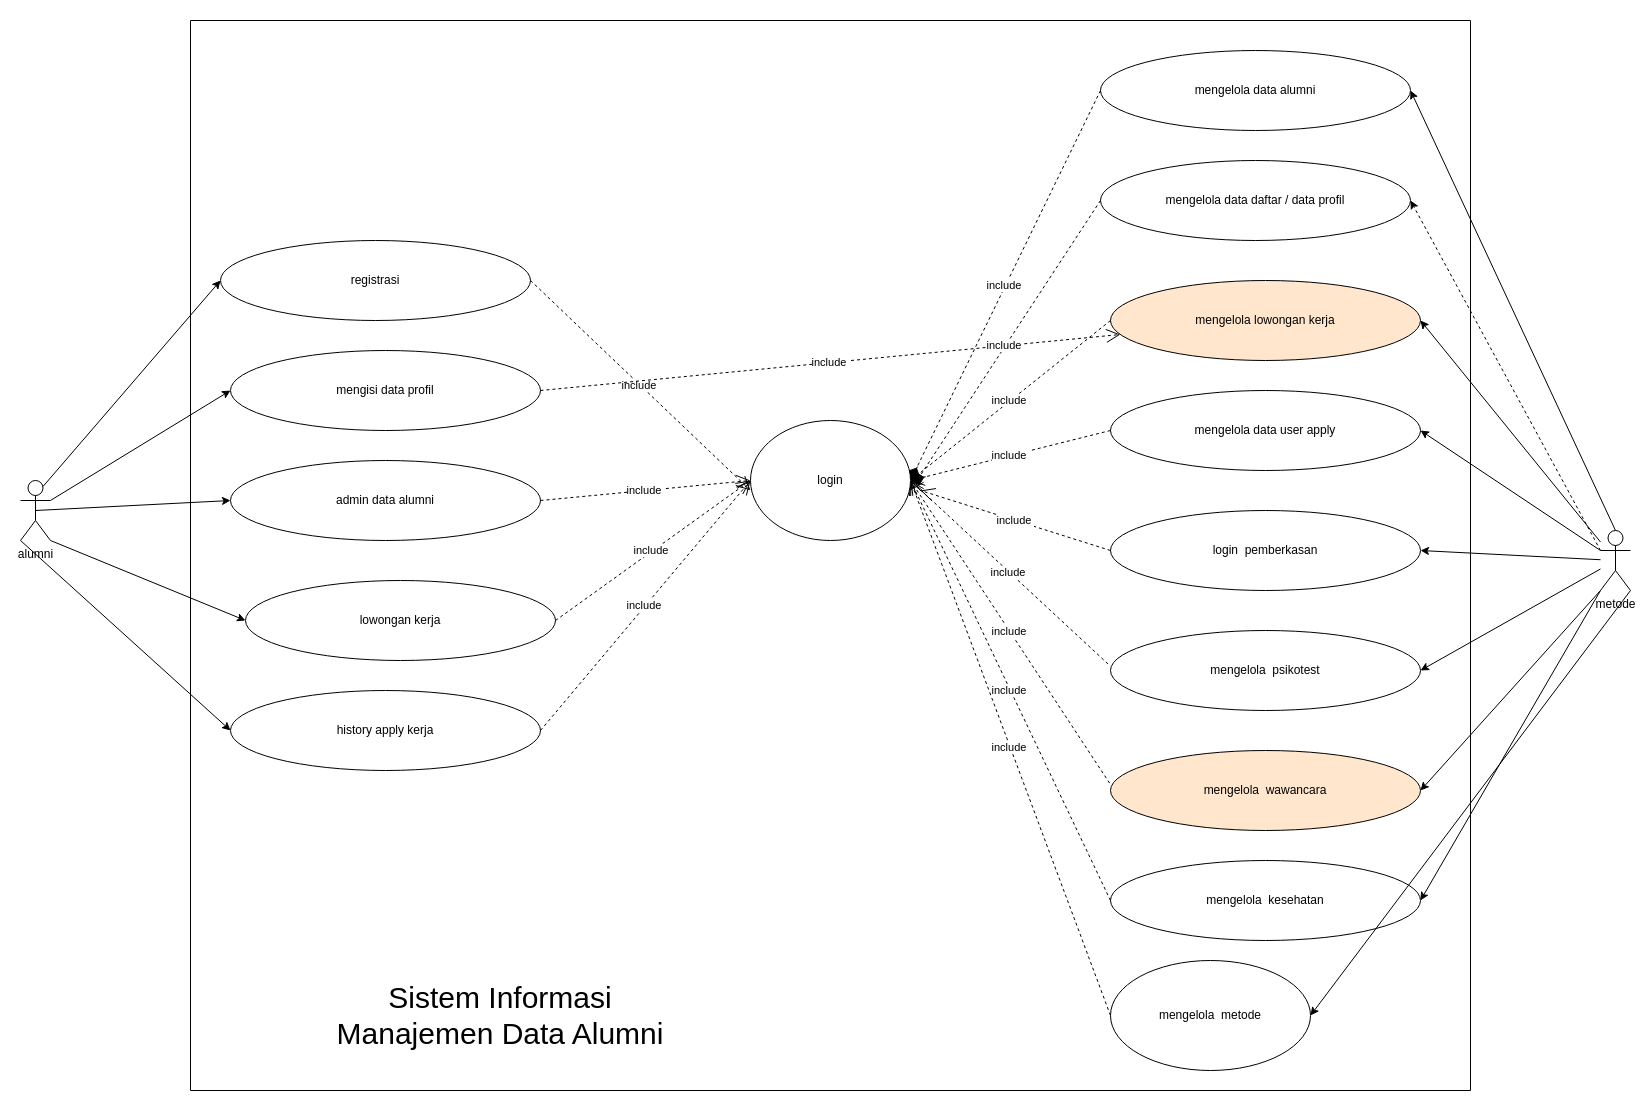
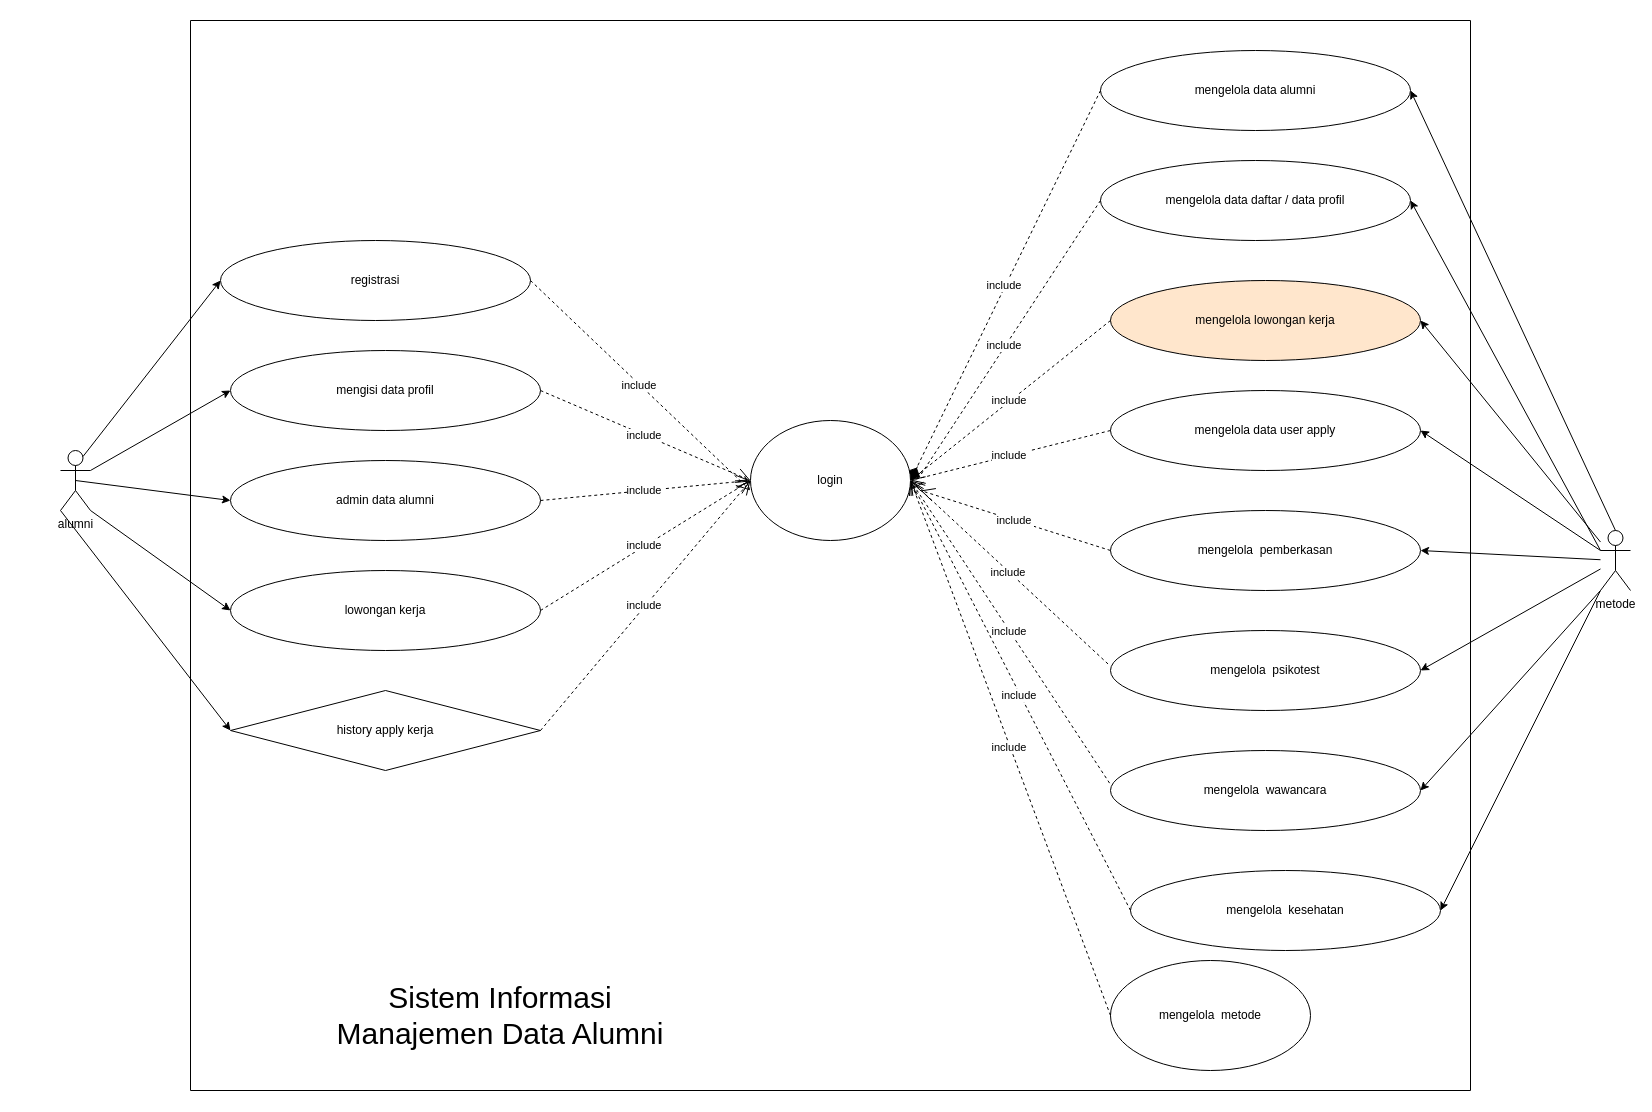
  <mxCell id="0" />
  <mxCell id="1" parent="0" />
  <mxCell id="2" value="registrasi" style="ellipse;whiteSpace=wrap;html=1;" parent="1" vertex="1"><mxGeometry x="220" y="240" width="310" height="80" as="geometry" /></mxCell>
- <mxCell id="3" value="alumni" style="shape=umlActor;verticalLabelPosition=bottom;verticalAlign=top;html=1;outlineConnect=0;" parent="1" vertex="1"><mxGeometry x="20" y="480" width="30" height="60" as="geometry" /></mxCell>
+ <mxCell id="3" value="alumni" style="shape=umlActor;verticalLabelPosition=bottom;verticalAlign=top;html=1;outlineConnect=0;" parent="1" vertex="1"><mxGeometry x="60" y="450" width="30" height="60" as="geometry" /></mxCell>
  <mxCell id="4" value="admin data alumni" style="ellipse;whiteSpace=wrap;html=1;" parent="1" vertex="1"><mxGeometry x="230" y="460" width="310" height="80" as="geometry" /></mxCell>
- <mxCell id="5" value="lowongan kerja" style="ellipse;whiteSpace=wrap;html=1;" parent="1" vertex="1"><mxGeometry x="245" y="580" width="310" height="80" as="geometry" /></mxCell>
- <mxCell id="6" value="history apply kerja" style="ellipse;whiteSpace=wrap;html=1;" parent="1" vertex="1"><mxGeometry x="230" y="690" width="310" height="80" as="geometry" /></mxCell>
+ <mxCell id="5" value="lowongan kerja" style="ellipse;whiteSpace=wrap;html=1;" parent="1" vertex="1"><mxGeometry x="230" y="570" width="310" height="80" as="geometry" /></mxCell>
+ <mxCell id="6" value="history apply kerja" style="rhombus;whiteSpace=wrap;html=1;" parent="1" vertex="1"><mxGeometry x="230" y="690" width="310" height="80" as="geometry" /></mxCell>
  <mxCell id="7" value="mengisi data profil" style="ellipse;whiteSpace=wrap;html=1;" parent="1" vertex="1"><mxGeometry x="230" y="350" width="310" height="80" as="geometry" /></mxCell>
  <mxCell id="8" value="mengelola data alumni" style="ellipse;whiteSpace=wrap;html=1;" parent="1" vertex="1"><mxGeometry x="1100" y="50" width="310" height="80" as="geometry" /></mxCell>
  <mxCell id="9" value="mengelola data daftar / data profil" style="ellipse;whiteSpace=wrap;html=1;" parent="1" vertex="1"><mxGeometry x="1100" y="160" width="310" height="80" as="geometry" /></mxCell>
  <mxCell id="10" value="mengelola lowongan kerja" style="ellipse;whiteSpace=wrap;html=1;fillColor=#ffe6cc;" parent="1" vertex="1"><mxGeometry x="1110" y="280" width="310" height="80" as="geometry" /></mxCell>
  <mxCell id="11" value="mengelola data user apply" style="ellipse;whiteSpace=wrap;html=1;" parent="1" vertex="1"><mxGeometry x="1110" y="390" width="310" height="80" as="geometry" /></mxCell>
- <mxCell id="12" value="login&amp;nbsp; pemberkasan" style="ellipse;whiteSpace=wrap;html=1;" parent="1" vertex="1"><mxGeometry x="1110" y="510" width="310" height="80" as="geometry" /></mxCell>
+ <mxCell id="12" value="mengelola&amp;nbsp; pemberkasan" style="ellipse;whiteSpace=wrap;html=1;" parent="1" vertex="1"><mxGeometry x="1110" y="510" width="310" height="80" as="geometry" /></mxCell>
  <mxCell id="13" value="mengelola&amp;nbsp;&amp;nbsp;psikotest" style="ellipse;whiteSpace=wrap;html=1;" parent="1" vertex="1"><mxGeometry x="1110" y="630" width="310" height="80" as="geometry" /></mxCell>
- <mxCell id="14" value="mengelola&amp;nbsp;&amp;nbsp;wawancara" style="ellipse;whiteSpace=wrap;html=1;fillColor=#ffe6cc;" parent="1" vertex="1"><mxGeometry x="1110" y="750" width="310" height="80" as="geometry" /></mxCell>
- <mxCell id="15" value="mengelola&amp;nbsp;&amp;nbsp;kesehatan" style="ellipse;whiteSpace=wrap;html=1;" parent="1" vertex="1"><mxGeometry x="1110" y="860" width="310" height="80" as="geometry" /></mxCell>
+ <mxCell id="14" value="mengelola&amp;nbsp;&amp;nbsp;wawancara" style="ellipse;whiteSpace=wrap;html=1;" parent="1" vertex="1"><mxGeometry x="1110" y="750" width="310" height="80" as="geometry" /></mxCell>
+ <mxCell id="15" value="mengelola&amp;nbsp;&amp;nbsp;kesehatan" style="ellipse;whiteSpace=wrap;html=1;" parent="1" vertex="1"><mxGeometry x="1130" y="870" width="310" height="80" as="geometry" /></mxCell>
  <mxCell id="16" value="mengelola&amp;nbsp;&amp;nbsp;metode" style="ellipse;whiteSpace=wrap;html=1;" parent="1" vertex="1"><mxGeometry x="1110" y="960" width="200" height="110" as="geometry" /></mxCell>
  <mxCell id="17" value="metode" style="shape=umlActor;verticalLabelPosition=bottom;verticalAlign=top;html=1;outlineConnect=0;" parent="1" vertex="1"><mxGeometry x="1600" y="530" width="30" height="60" as="geometry" /></mxCell>
  <mxCell id="18" value="" style="endArrow=classic;html=1;rounded=0;entryX=0;entryY=0.5;entryDx=0;entryDy=0;exitX=0.75;exitY=0.1;exitDx=0;exitDy=0;exitPerimeter=0;" parent="1" source="3" target="2" edge="1"><mxGeometry width="50" height="50" relative="1" as="geometry"><mxPoint x="50" y="540" as="sourcePoint" /><mxPoint x="100" y="490" as="targetPoint" /></mxGeometry></mxCell>
  <mxCell id="19" value="" style="endArrow=classic;html=1;rounded=0;entryX=0;entryY=0.5;entryDx=0;entryDy=0;exitX=1;exitY=0.333;exitDx=0;exitDy=0;exitPerimeter=0;" parent="1" source="3" target="7" edge="1"><mxGeometry width="50" height="50" relative="1" as="geometry"><mxPoint x="50" y="540" as="sourcePoint" /><mxPoint x="100" y="490" as="targetPoint" /></mxGeometry></mxCell>
  <mxCell id="20" value="" style="endArrow=classic;html=1;rounded=0;entryX=0;entryY=0.5;entryDx=0;entryDy=0;exitX=0.5;exitY=0.5;exitDx=0;exitDy=0;exitPerimeter=0;" parent="1" source="3" target="4" edge="1"><mxGeometry width="50" height="50" relative="1" as="geometry"><mxPoint x="50" y="460" as="sourcePoint" /><mxPoint x="100" y="410" as="targetPoint" /></mxGeometry></mxCell>
  <mxCell id="21" value="" style="endArrow=classic;html=1;rounded=0;entryX=0;entryY=0.5;entryDx=0;entryDy=0;exitX=1;exitY=1;exitDx=0;exitDy=0;exitPerimeter=0;" parent="1" source="3" target="5" edge="1"><mxGeometry width="50" height="50" relative="1" as="geometry"><mxPoint x="50" y="630" as="sourcePoint" /><mxPoint x="100" y="580" as="targetPoint" /></mxGeometry></mxCell>
  <mxCell id="22" value="" style="endArrow=classic;html=1;rounded=0;entryX=0;entryY=0.5;entryDx=0;entryDy=0;exitX=0;exitY=1;exitDx=0;exitDy=0;exitPerimeter=0;" parent="1" source="3" target="6" edge="1"><mxGeometry width="50" height="50" relative="1" as="geometry"><mxPoint x="50" y="710" as="sourcePoint" /><mxPoint x="100" y="660" as="targetPoint" /></mxGeometry></mxCell>
  <mxCell id="23" value="" style="endArrow=classic;html=1;rounded=0;entryX=1;entryY=0.5;entryDx=0;entryDy=0;exitX=0.5;exitY=0;exitDx=0;exitDy=0;exitPerimeter=0;" parent="1" source="17" target="8" edge="1"><mxGeometry width="50" height="50" relative="1" as="geometry"><mxPoint x="1430" y="320" as="sourcePoint" /><mxPoint x="1480" y="270" as="targetPoint" /></mxGeometry></mxCell>
- <mxCell id="24" value="" style="endArrow=classic;html=1;rounded=0;entryX=1;entryY=0.5;entryDx=0;entryDy=0;exitX=0;exitY=0.333;exitDx=0;exitDy=0;exitPerimeter=0;dashed=1;" parent="1" source="17" target="9" edge="1"><mxGeometry width="50" height="50" relative="1" as="geometry"><mxPoint x="1430" y="440" as="sourcePoint" /><mxPoint x="1480" y="390" as="targetPoint" /></mxGeometry></mxCell>
+ <mxCell id="24" value="" style="endArrow=classic;html=1;rounded=0;entryX=1;entryY=0.5;entryDx=0;entryDy=0;exitX=0;exitY=0.333;exitDx=0;exitDy=0;exitPerimeter=0;" parent="1" source="17" target="9" edge="1"><mxGeometry width="50" height="50" relative="1" as="geometry"><mxPoint x="1430" y="440" as="sourcePoint" /><mxPoint x="1480" y="390" as="targetPoint" /></mxGeometry></mxCell>
  <mxCell id="25" value="" style="endArrow=classic;html=1;rounded=0;entryX=1;entryY=0.5;entryDx=0;entryDy=0;" parent="1" source="17" target="10" edge="1"><mxGeometry width="50" height="50" relative="1" as="geometry"><mxPoint x="1430" y="440" as="sourcePoint" /><mxPoint x="1480" y="390" as="targetPoint" /></mxGeometry></mxCell>
  <mxCell id="26" value="" style="endArrow=classic;html=1;rounded=0;entryX=1;entryY=0.5;entryDx=0;entryDy=0;" parent="1" source="17" target="11" edge="1"><mxGeometry width="50" height="50" relative="1" as="geometry"><mxPoint x="1430" y="560" as="sourcePoint" /><mxPoint x="1480" y="510" as="targetPoint" /></mxGeometry></mxCell>
  <mxCell id="27" value="" style="endArrow=classic;html=1;rounded=0;" parent="1" source="17" edge="1"><mxGeometry width="50" height="50" relative="1" as="geometry"><mxPoint x="1430" y="560" as="sourcePoint" /><mxPoint x="1420" y="550" as="targetPoint" /></mxGeometry></mxCell>
  <mxCell id="28" value="" style="endArrow=classic;html=1;rounded=0;" parent="1" source="17" edge="1"><mxGeometry width="50" height="50" relative="1" as="geometry"><mxPoint x="1430" y="680" as="sourcePoint" /><mxPoint x="1420" y="670" as="targetPoint" /></mxGeometry></mxCell>
  <mxCell id="29" value="" style="endArrow=classic;html=1;rounded=0;exitX=0;exitY=1;exitDx=0;exitDy=0;exitPerimeter=0;entryX=1;entryY=0.5;entryDx=0;entryDy=0;" parent="1" source="17" target="14" edge="1"><mxGeometry width="50" height="50" relative="1" as="geometry"><mxPoint x="1430" y="680" as="sourcePoint" /><mxPoint x="1480" y="630" as="targetPoint" /></mxGeometry></mxCell>
  <mxCell id="30" value="" style="endArrow=classic;html=1;rounded=0;entryX=1;entryY=0.5;entryDx=0;entryDy=0;exitX=0;exitY=1;exitDx=0;exitDy=0;exitPerimeter=0;" parent="1" source="17" target="15" edge="1"><mxGeometry width="50" height="50" relative="1" as="geometry"><mxPoint x="1760" y="590" as="sourcePoint" /><mxPoint x="1480" y="860" as="targetPoint" /></mxGeometry></mxCell>
- <mxCell id="31" value="" style="endArrow=classic;html=1;rounded=0;entryX=1;entryY=0.5;entryDx=0;entryDy=0;exitX=1;exitY=1;exitDx=0;exitDy=0;exitPerimeter=0;" parent="1" source="17" target="16" edge="1"><mxGeometry width="50" height="50" relative="1" as="geometry"><mxPoint x="1810" y="630" as="sourcePoint" /><mxPoint x="1480" y="860" as="targetPoint" /></mxGeometry></mxCell>
  <mxCell id="32" value="include&amp;nbsp;" style="endArrow=open;endSize=12;dashed=1;html=1;rounded=0;movable=1;resizable=1;rotatable=1;deletable=1;editable=1;connectable=1;" parent="1" edge="1"><mxGeometry width="160" relative="1" as="geometry"><mxPoint x="530" y="280" as="sourcePoint" /><mxPoint x="750" y="490" as="targetPoint" /><mxPoint as="offset" /></mxGeometry></mxCell>
- <mxCell id="33" value="include&amp;nbsp;" style="endArrow=open;endSize=12;dashed=1;html=1;rounded=0;movable=1;resizable=1;rotatable=1;deletable=1;editable=1;connectable=1;exitX=1;exitY=0.5;exitDx=0;exitDy=0;" parent="1" source="7" target="10" edge="1"><mxGeometry width="160" relative="1" as="geometry"><mxPoint x="540" y="290" as="sourcePoint" /><mxPoint x="850" y="460" as="targetPoint" /><mxPoint as="offset" /></mxGeometry></mxCell>
+ <mxCell id="33" value="include&amp;nbsp;" style="endArrow=open;endSize=12;dashed=1;html=1;rounded=0;movable=1;resizable=1;rotatable=1;deletable=1;editable=1;connectable=1;exitX=1;exitY=0.5;exitDx=0;exitDy=0;entryX=0;entryY=0.5;entryDx=0;entryDy=0;" parent="1" source="7" target="48" edge="1"><mxGeometry width="160" relative="1" as="geometry"><mxPoint x="540" y="290" as="sourcePoint" /><mxPoint x="850" y="460" as="targetPoint" /><mxPoint as="offset" /></mxGeometry></mxCell>
  <mxCell id="34" value="include&amp;nbsp;" style="endArrow=open;endSize=12;dashed=1;html=1;rounded=0;movable=1;resizable=1;rotatable=1;deletable=1;editable=1;connectable=1;exitX=1;exitY=0.5;exitDx=0;exitDy=0;entryX=0;entryY=0.5;entryDx=0;entryDy=0;" parent="1" source="4" target="48" edge="1"><mxGeometry width="160" relative="1" as="geometry"><mxPoint x="550" y="400" as="sourcePoint" /><mxPoint x="779.412" y="491.765" as="targetPoint" /><mxPoint as="offset" /></mxGeometry></mxCell>
  <mxCell id="35" value="include&amp;nbsp;" style="endArrow=open;endSize=12;dashed=1;html=1;rounded=0;movable=1;resizable=1;rotatable=1;deletable=1;editable=1;connectable=1;exitX=1;exitY=0.5;exitDx=0;exitDy=0;" parent="1" source="5" edge="1"><mxGeometry width="160" relative="1" as="geometry"><mxPoint x="550" y="510" as="sourcePoint" /><mxPoint x="750" y="480" as="targetPoint" /><mxPoint as="offset" /></mxGeometry></mxCell>
  <mxCell id="36" value="include&amp;nbsp;" style="endArrow=open;endSize=12;dashed=1;html=1;rounded=0;movable=1;resizable=1;rotatable=1;deletable=1;editable=1;connectable=1;exitX=1;exitY=0.5;exitDx=0;exitDy=0;entryX=0;entryY=0.5;entryDx=0;entryDy=0;" parent="1" source="6" edge="1" target="48"><mxGeometry width="160" relative="1" as="geometry"><mxPoint x="550" y="620" as="sourcePoint" /><mxPoint x="750" y="-150" as="targetPoint" /><mxPoint as="offset" /></mxGeometry></mxCell>
  <mxCell id="37" value="include&amp;nbsp;" style="endArrow=diamond;endSize=12;dashed=1;html=1;rounded=0;movable=1;resizable=1;rotatable=1;deletable=1;editable=1;connectable=1;exitX=0;exitY=0.5;exitDx=0;exitDy=0;entryX=1;entryY=0.5;entryDx=0;entryDy=0;" parent="1" source="8" target="48" edge="1"><mxGeometry width="160" relative="1" as="geometry"><mxPoint x="1040" y="180" as="sourcePoint" /><mxPoint x="770" y="520" as="targetPoint" /><mxPoint as="offset" /></mxGeometry></mxCell>
  <mxCell id="38" value="include&amp;nbsp;" style="endArrow=open;endSize=12;dashed=1;html=1;rounded=0;movable=1;resizable=1;rotatable=1;deletable=1;editable=1;connectable=1;exitX=0;exitY=0.5;exitDx=0;exitDy=0;" parent="1" source="9" edge="1"><mxGeometry width="160" relative="1" as="geometry"><mxPoint x="1110" y="100" as="sourcePoint" /><mxPoint x="910" y="490" as="targetPoint" /><mxPoint as="offset" /></mxGeometry></mxCell>
  <mxCell id="39" value="include&amp;nbsp;" style="endArrow=open;endSize=12;dashed=1;html=1;rounded=0;movable=1;resizable=1;rotatable=1;deletable=1;editable=1;connectable=1;entryX=1;entryY=0.5;entryDx=0;entryDy=0;exitX=0;exitY=0.5;exitDx=0;exitDy=0;" parent="1" source="10" target="48" edge="1"><mxGeometry width="160" relative="1" as="geometry"><mxPoint x="1100" y="320" as="sourcePoint" /><mxPoint x="930" y="520" as="targetPoint" /><mxPoint as="offset" /></mxGeometry></mxCell>
- <mxCell id="40" value="include&amp;nbsp;" style="endArrow=diamond;endSize=12;dashed=1;html=1;rounded=0;movable=1;resizable=1;rotatable=1;deletable=1;editable=1;connectable=1;entryX=1;entryY=0.5;entryDx=0;entryDy=0;exitX=0;exitY=0.5;exitDx=0;exitDy=0;" parent="1" source="11" target="48" edge="1"><mxGeometry width="160" relative="1" as="geometry"><mxPoint x="1120" y="330" as="sourcePoint" /><mxPoint x="930" y="520" as="targetPoint" /><mxPoint as="offset" /></mxGeometry></mxCell>
+ <mxCell id="40" value="include&amp;nbsp;" style="endArrow=open;endSize=12;dashed=1;html=1;rounded=0;movable=1;resizable=1;rotatable=1;deletable=1;editable=1;connectable=1;entryX=1;entryY=0.5;entryDx=0;entryDy=0;exitX=0;exitY=0.5;exitDx=0;exitDy=0;" parent="1" source="11" target="48" edge="1"><mxGeometry width="160" relative="1" as="geometry"><mxPoint x="1120" y="330" as="sourcePoint" /><mxPoint x="930" y="520" as="targetPoint" /><mxPoint as="offset" /></mxGeometry></mxCell>
  <mxCell id="41" value="include&amp;nbsp;" style="endArrow=open;endSize=12;dashed=1;html=1;rounded=0;movable=1;resizable=1;rotatable=1;deletable=1;editable=1;connectable=1;exitX=0;exitY=0.5;exitDx=0;exitDy=0;" parent="1" source="12" edge="1"><mxGeometry width="160" relative="1" as="geometry"><mxPoint x="1120" y="440" as="sourcePoint" /><mxPoint x="920" y="490" as="targetPoint" /><mxPoint as="offset" /></mxGeometry></mxCell>
  <mxCell id="42" value="include&amp;nbsp;" style="endArrow=open;endSize=12;dashed=1;html=1;rounded=0;movable=1;resizable=1;rotatable=1;deletable=1;editable=1;connectable=1;exitX=-0.008;exitY=0.418;exitDx=0;exitDy=0;exitPerimeter=0;entryX=1;entryY=0.5;entryDx=0;entryDy=0;" parent="1" source="13" target="48" edge="1"><mxGeometry width="160" relative="1" as="geometry"><mxPoint x="1120" y="560" as="sourcePoint" /><mxPoint x="930" y="520" as="targetPoint" /><mxPoint as="offset" /></mxGeometry></mxCell>
  <mxCell id="43" value="include&amp;nbsp;" style="endArrow=open;endSize=12;dashed=1;html=1;rounded=0;movable=1;resizable=1;rotatable=1;deletable=1;editable=1;connectable=1;exitX=-0.003;exitY=0.408;exitDx=0;exitDy=0;exitPerimeter=0;entryX=1;entryY=0.5;entryDx=0;entryDy=0;" parent="1" source="14" target="48" edge="1"><mxGeometry width="160" relative="1" as="geometry"><mxPoint x="1117.52" y="673.44" as="sourcePoint" /><mxPoint x="930" y="520" as="targetPoint" /><mxPoint as="offset" /></mxGeometry></mxCell>
  <mxCell id="44" value="include&amp;nbsp;" style="endArrow=open;endSize=12;dashed=1;html=1;rounded=0;movable=1;resizable=1;rotatable=1;deletable=1;editable=1;connectable=1;exitX=0;exitY=0.5;exitDx=0;exitDy=0;" parent="1" source="15" edge="1"><mxGeometry width="160" relative="1" as="geometry"><mxPoint x="1119.07" y="792.64" as="sourcePoint" /><mxPoint x="910" y="480" as="targetPoint" /><mxPoint as="offset" /></mxGeometry></mxCell>
  <mxCell id="45" value="include&amp;nbsp;" style="endArrow=open;endSize=12;dashed=1;html=1;rounded=0;movable=1;resizable=1;rotatable=1;deletable=1;editable=1;connectable=1;exitX=0;exitY=0.5;exitDx=0;exitDy=0;entryX=1;entryY=0.5;entryDx=0;entryDy=0;" parent="1" source="16" target="48" edge="1"><mxGeometry width="160" relative="1" as="geometry"><mxPoint x="1120" y="910" as="sourcePoint" /><mxPoint x="930" y="520" as="targetPoint" /><mxPoint as="offset" /></mxGeometry></mxCell>
  <mxCell id="46" value="" style="swimlane;startSize=0;" parent="1" vertex="1"><mxGeometry x="190" width="1280" height="1070" as="geometry" y="20" /></mxCell>
  <mxCell id="47" value="&lt;font style=&quot;font-size: 30px;&quot;&gt;Sistem Informasi Manajemen Data Alumni&lt;/font&gt;" style="text;html=1;strokeColor=none;fillColor=none;align=center;verticalAlign=middle;whiteSpace=wrap;rounded=0;" parent="46" vertex="1"><mxGeometry x="115" y="980" width="390" height="30" as="geometry" /></mxCell>
  <mxCell id="48" value="login" style="ellipse;whiteSpace=wrap;html=1;" parent="46" vertex="1"><mxGeometry x="560" y="400" width="160" height="120" as="geometry" /></mxCell>
